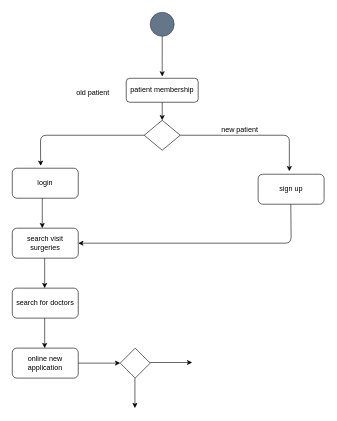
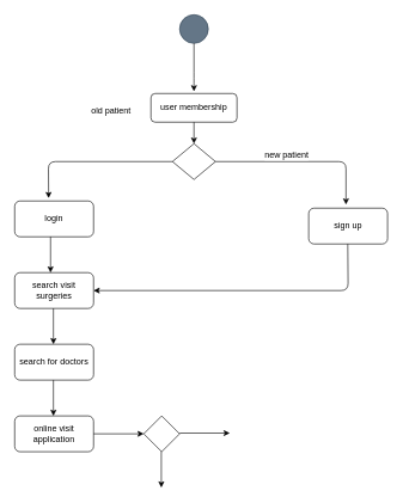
  <mxCell id="0" />
  <mxCell id="1" parent="0" />
  <mxCell id="2" value="" style="shape=mxgraph.bpmn.shape;html=1;verticalLabelPosition=bottom;labelBackgroundColor=#ffffff;verticalAlign=top;align=center;perimeter=ellipsePerimeter;outlineConnect=0;outline=standard;symbol=general;fillColor=#647687;strokeColor=#314354;fontColor=#ffffff;" vertex="1" parent="1"><mxGeometry x="250" y="20" width="40" height="40" as="geometry" /></mxCell>
  <mxCell id="3" value="" style="endArrow=classic;html=1;exitX=0.5;exitY=1;exitDx=0;exitDy=0;" edge="1" parent="1" source="2"><mxGeometry width="50" height="50" relative="1" as="geometry"><mxPoint x="210" y="80" as="sourcePoint" /><mxPoint x="270" y="127" as="targetPoint" /><Array as="points"><mxPoint x="270" y="110" /></Array></mxGeometry></mxCell>
- <mxCell id="4" value="patient membership" style="rounded=1;whiteSpace=wrap;html=1;" vertex="1" parent="1"><mxGeometry x="210" y="130" width="120" height="40" as="geometry" /></mxCell>
+ <mxCell id="4" value="user membership" style="rounded=1;whiteSpace=wrap;html=1;" vertex="1" parent="1"><mxGeometry x="210" y="130" width="120" height="40" as="geometry" /></mxCell>
  <mxCell id="5" value="" style="endArrow=classic;html=1;exitX=0.5;exitY=1;exitDx=0;exitDy=0;" edge="1" parent="1" source="4"><mxGeometry width="50" height="50" relative="1" as="geometry"><mxPoint x="260" y="230" as="sourcePoint" /><mxPoint x="270" y="200" as="targetPoint" /></mxGeometry></mxCell>
  <mxCell id="6" value="" style="rhombus;whiteSpace=wrap;html=1;" vertex="1" parent="1"><mxGeometry x="240" y="200" width="60" height="50" as="geometry" /></mxCell>
  <mxCell id="7" value="" style="endArrow=classic;html=1;exitX=1;exitY=0.5;exitDx=0;exitDy=0;" edge="1" parent="1" source="6"><mxGeometry width="50" height="50" relative="1" as="geometry"><mxPoint x="300" y="250" as="sourcePoint" /><mxPoint x="482" y="285" as="targetPoint" /><Array as="points"><mxPoint x="482" y="225" /></Array></mxGeometry></mxCell>
  <mxCell id="8" value="new patient" style="text;html=1;resizable=0;points=[];align=center;verticalAlign=middle;labelBackgroundColor=#ffffff;" vertex="1" connectable="0" parent="7"><mxGeometry x="-0.23" y="2" relative="1" as="geometry"><mxPoint x="5" y="-8" as="offset" /></mxGeometry></mxCell>
  <mxCell id="9" value="" style="endArrow=classic;html=1;exitX=0;exitY=0.5;exitDx=0;exitDy=0;entryX=0.43;entryY=-0.08;entryDx=0;entryDy=0;entryPerimeter=0;" edge="1" parent="1" source="6" target="12"><mxGeometry width="50" height="50" relative="1" as="geometry"><mxPoint x="160" y="250" as="sourcePoint" /><mxPoint x="20" y="225" as="targetPoint" /><Array as="points"><mxPoint x="67" y="225" /></Array></mxGeometry></mxCell>
  <mxCell id="10" value="old patient" style="text;html=1;resizable=0;points=[];autosize=1;align=left;verticalAlign=top;spacingTop=-4;" vertex="1" parent="1"><mxGeometry x="125" y="145" width="70" height="20" as="geometry" /></mxCell>
  <mxCell id="11" value="sign up" style="rounded=1;whiteSpace=wrap;html=1;" vertex="1" parent="1"><mxGeometry x="430" y="290" width="110" height="50" as="geometry" /></mxCell>
  <mxCell id="12" value="login" style="rounded=1;whiteSpace=wrap;html=1;" vertex="1" parent="1"><mxGeometry x="20" y="280" width="110" height="50" as="geometry" /></mxCell>
  <mxCell id="13" value="search visit surgeries" style="rounded=1;whiteSpace=wrap;html=1;" vertex="1" parent="1"><mxGeometry x="20" y="380" width="110" height="50" as="geometry" /></mxCell>
  <mxCell id="14" value="" style="endArrow=classic;html=1;exitX=0.5;exitY=1;exitDx=0;exitDy=0;" edge="1" parent="1"><mxGeometry width="50" height="50" relative="1" as="geometry"><mxPoint x="74" y="430" as="sourcePoint" /><mxPoint x="74" y="480" as="targetPoint" /><Array as="points" /></mxGeometry></mxCell>
  <mxCell id="15" value="" style="endArrow=classic;html=1;exitX=0.5;exitY=1;exitDx=0;exitDy=0;" edge="1" parent="1"><mxGeometry width="50" height="50" relative="1" as="geometry"><mxPoint x="70" y="330" as="sourcePoint" /><mxPoint x="70" y="380" as="targetPoint" /><Array as="points" /></mxGeometry></mxCell>
  <mxCell id="16" value="search for doctors" style="rounded=1;whiteSpace=wrap;html=1;" vertex="1" parent="1"><mxGeometry x="20" y="480" width="110" height="50" as="geometry" /></mxCell>
  <mxCell id="17" value="" style="endArrow=classic;html=1;exitX=0.5;exitY=1;exitDx=0;exitDy=0;" edge="1" parent="1"><mxGeometry width="50" height="50" relative="1" as="geometry"><mxPoint x="74" y="530" as="sourcePoint" /><mxPoint x="74" y="580" as="targetPoint" /><Array as="points" /></mxGeometry></mxCell>
- <mxCell id="18" value="online new application" style="rounded=1;whiteSpace=wrap;html=1;" vertex="1" parent="1"><mxGeometry x="20" y="580" width="110" height="50" as="geometry" /></mxCell>
+ <mxCell id="18" value="online visit application" style="rounded=1;whiteSpace=wrap;html=1;" vertex="1" parent="1"><mxGeometry x="20" y="580" width="110" height="50" as="geometry" /></mxCell>
  <mxCell id="19" value="" style="endArrow=classic;html=1;exitX=0.5;exitY=1;exitDx=0;exitDy=0;entryX=1;entryY=0.5;entryDx=0;entryDy=0;" edge="1" parent="1" target="13"><mxGeometry width="50" height="50" relative="1" as="geometry"><mxPoint x="484.5" y="340" as="sourcePoint" /><mxPoint x="484.5" y="390" as="targetPoint" /><Array as="points"><mxPoint x="485" y="405" /></Array></mxGeometry></mxCell>
  <mxCell id="20" value="" style="rhombus;whiteSpace=wrap;html=1;" vertex="1" parent="1"><mxGeometry x="200" y="580" width="50" height="50" as="geometry" /></mxCell>
  <mxCell id="21" value="" style="endArrow=classic;html=1;exitX=1;exitY=0.5;exitDx=0;exitDy=0;entryX=0;entryY=0.5;entryDx=0;entryDy=0;" edge="1" parent="1" source="18" target="20"><mxGeometry width="50" height="50" relative="1" as="geometry"><mxPoint x="164.5" y="570" as="sourcePoint" /><mxPoint x="164.5" y="620" as="targetPoint" /><Array as="points" /></mxGeometry></mxCell>
  <mxCell id="22" value="" style="endArrow=classic;html=1;exitX=1;exitY=0.5;exitDx=0;exitDy=0;entryX=0;entryY=0.5;entryDx=0;entryDy=0;" edge="1" parent="1"><mxGeometry width="50" height="50" relative="1" as="geometry"><mxPoint x="250" y="604" as="sourcePoint" /><mxPoint x="320" y="604" as="targetPoint" /><Array as="points" /></mxGeometry></mxCell>
  <mxCell id="23" value="" style="endArrow=classic;html=1;exitX=0.5;exitY=1;exitDx=0;exitDy=0;" edge="1" parent="1"><mxGeometry width="50" height="50" relative="1" as="geometry"><mxPoint x="224.5" y="630" as="sourcePoint" /><mxPoint x="224.5" y="680" as="targetPoint" /><Array as="points" /></mxGeometry></mxCell>
